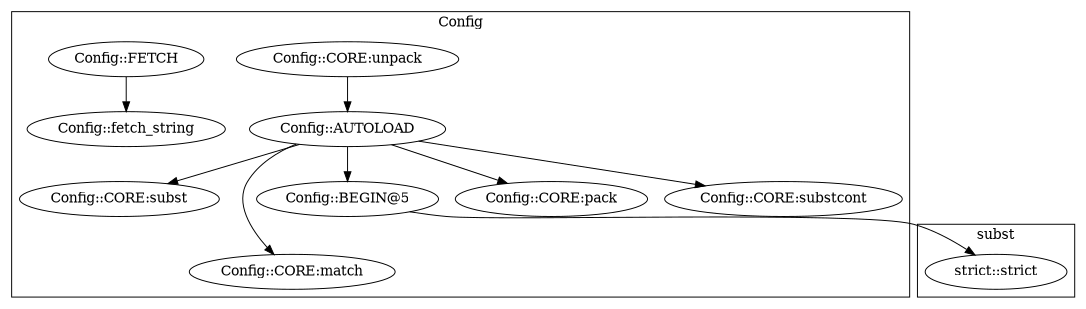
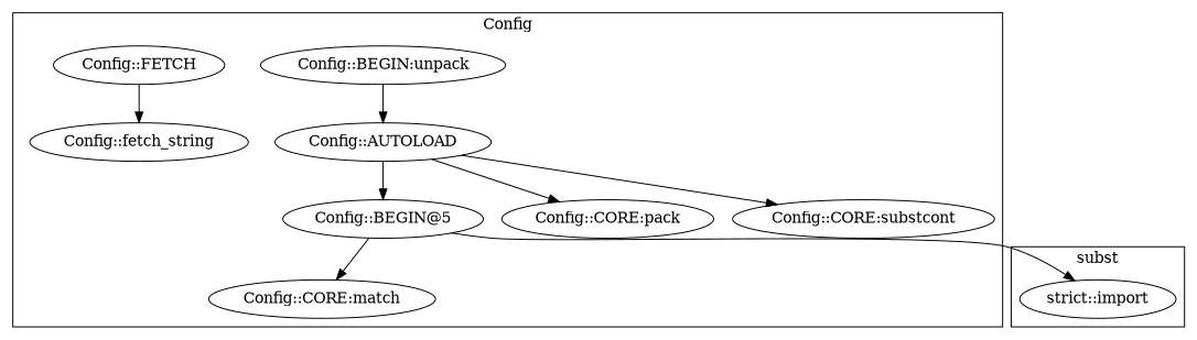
  digraph {
-   "Config::CORE:subst"
    "Config::CORE:match"
    "Config::BEGIN@5"
    "Config::fetch_string"
    "Config::AUTOLOAD"
    "Config::CORE:pack"
    "Config::CORE:substcont"
-   "Config::CORE:unpack"
+   "Config::CORE:unpack" [label="Config::BEGIN:unpack"]
    "Config::FETCH"
-   "strict::import" [label="strict::strict"]
+   "strict::import"
    subgraph cluster_1 {
      label=Config
-     "Config::CORE:subst"
      "Config::CORE:match"
      "Config::BEGIN@5"
      "Config::fetch_string"
      "Config::AUTOLOAD"
      "Config::CORE:pack"
      "Config::CORE:substcont"
      "Config::CORE:unpack"
      "Config::FETCH"
    }
    subgraph cluster_2 {
      label=subst
      "strict::import"
    }
    "Config::BEGIN@5" -> "strict::import"
-   "Config::AUTOLOAD" -> "Config::CORE:subst"
-   "Config::AUTOLOAD" -> "Config::CORE:match"
+   "Config::BEGIN@5" -> "Config::CORE:match"
    "Config::AUTOLOAD" -> "Config::BEGIN@5"
    "Config::AUTOLOAD" -> "Config::CORE:pack"
    "Config::AUTOLOAD" -> "Config::CORE:substcont"
    "Config::CORE:unpack" -> "Config::AUTOLOAD"
    "Config::FETCH" -> "Config::fetch_string"
  }
